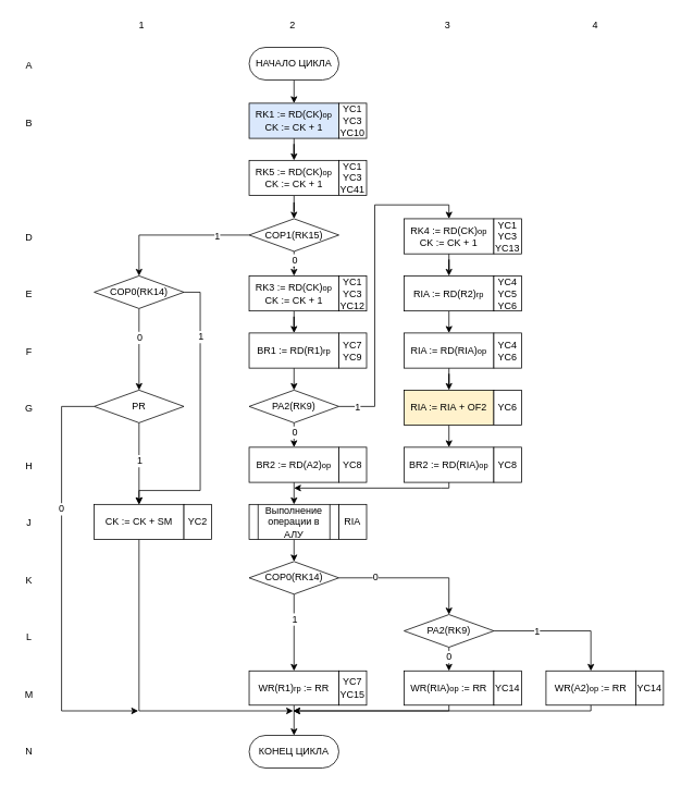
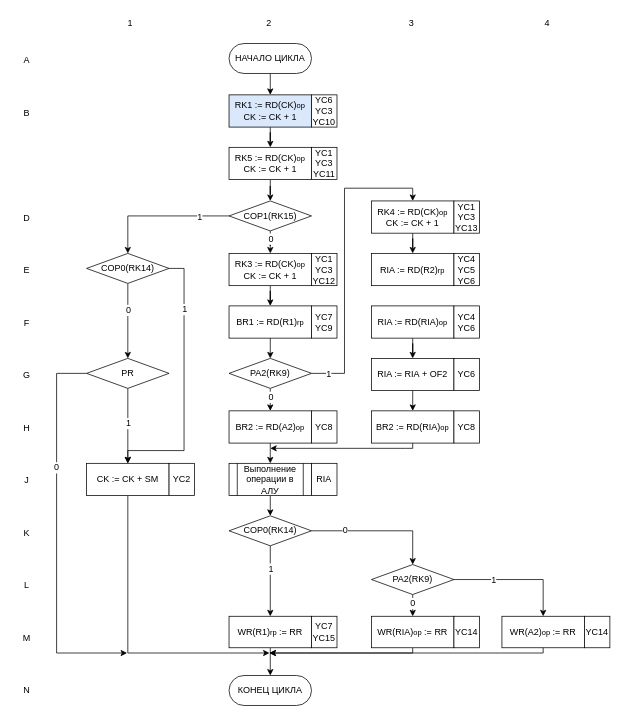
  <mxCell id="0" />
  <mxCell id="1" parent="0" />
  <mxCell id="2" style="edgeStyle=orthogonalEdgeStyle;rounded=0;orthogonalLoop=1;jettySize=auto;html=1;exitX=0.5;exitY=1;exitDx=0;exitDy=0;entryX=0.5;entryY=0;entryDx=0;entryDy=0;" edge="1" parent="1" source="3" target="108"><mxGeometry relative="1" as="geometry" /></mxCell>
  <mxCell id="3" value="НАЧАЛО ЦИКЛА" style="rounded=1;whiteSpace=wrap;html=1;arcSize=50;" vertex="1" parent="1"><mxGeometry x="305" y="57" width="110" height="40" as="geometry" /></mxCell>
  <mxCell id="4" style="edgeStyle=orthogonalEdgeStyle;rounded=0;orthogonalLoop=1;jettySize=auto;html=1;entryX=0.5;entryY=0;entryDx=0;entryDy=0;" edge="1" parent="1" source="108" target="105"><mxGeometry relative="1" as="geometry" /></mxCell>
  <mxCell id="5" style="edgeStyle=orthogonalEdgeStyle;rounded=0;orthogonalLoop=1;jettySize=auto;html=1;entryX=0.5;entryY=0;entryDx=0;entryDy=0;" edge="1" parent="1" source="9" target="99"><mxGeometry relative="1" as="geometry"><mxPoint x="360" y="257" as="targetPoint" /></mxGeometry></mxCell>
  <mxCell id="6" value="0" style="text;html=1;align=center;verticalAlign=middle;resizable=0;points=[];labelBackgroundColor=#ffffff;" vertex="1" connectable="0" parent="5"><mxGeometry x="0.2" relative="1" as="geometry"><mxPoint as="offset" /></mxGeometry></mxCell>
  <mxCell id="7" style="edgeStyle=orthogonalEdgeStyle;rounded=0;orthogonalLoop=1;jettySize=auto;html=1;exitX=0;exitY=0.5;exitDx=0;exitDy=0;entryX=0.5;entryY=0;entryDx=0;entryDy=0;" edge="1" parent="1" source="9" target="37"><mxGeometry relative="1" as="geometry"><mxPoint x="170" y="197" as="targetPoint" /></mxGeometry></mxCell>
  <mxCell id="8" value="1" style="text;html=1;align=center;verticalAlign=middle;resizable=0;points=[];labelBackgroundColor=#ffffff;" vertex="1" connectable="0" parent="7"><mxGeometry x="-0.571" y="1" relative="1" as="geometry"><mxPoint as="offset" /></mxGeometry></mxCell>
  <mxCell id="9" value="COP1(RK15)" style="rhombus;whiteSpace=wrap;html=1;" vertex="1" parent="1"><mxGeometry x="305" y="267" width="110" height="40" as="geometry" /></mxCell>
  <mxCell id="10" style="edgeStyle=orthogonalEdgeStyle;rounded=0;orthogonalLoop=1;jettySize=auto;html=1;exitX=1;exitY=0.5;exitDx=0;exitDy=0;entryX=0.5;entryY=0;entryDx=0;entryDy=0;" edge="1" parent="1" source="14" target="75"><mxGeometry relative="1" as="geometry"><mxPoint x="550" y="190" as="targetPoint" /><Array as="points"><mxPoint x="459" y="497" /><mxPoint x="459" y="250" /><mxPoint x="550" y="250" /></Array></mxGeometry></mxCell>
  <mxCell id="11" value="1" style="text;html=1;align=center;verticalAlign=middle;resizable=0;points=[];labelBackgroundColor=#ffffff;" vertex="1" connectable="0" parent="10"><mxGeometry x="-0.953" relative="1" as="geometry"><mxPoint x="13" as="offset" /></mxGeometry></mxCell>
  <mxCell id="12" style="edgeStyle=orthogonalEdgeStyle;rounded=0;orthogonalLoop=1;jettySize=auto;html=1;exitX=0.5;exitY=1;exitDx=0;exitDy=0;entryX=0.5;entryY=0;entryDx=0;entryDy=0;" edge="1" parent="1" source="14" target="90"><mxGeometry relative="1" as="geometry" /></mxCell>
  <mxCell id="13" value="0" style="text;html=1;align=center;verticalAlign=middle;resizable=0;points=[];labelBackgroundColor=#ffffff;" vertex="1" connectable="0" parent="12"><mxGeometry x="-0.3" y="2" relative="1" as="geometry"><mxPoint x="-2" as="offset" /></mxGeometry></mxCell>
  <mxCell id="14" value="PA2(RK9)" style="rhombus;whiteSpace=wrap;html=1;" vertex="1" parent="1"><mxGeometry x="305" y="477" width="110" height="40" as="geometry" /></mxCell>
  <mxCell id="15" style="edgeStyle=orthogonalEdgeStyle;rounded=0;orthogonalLoop=1;jettySize=auto;html=1;entryX=0.5;entryY=0;entryDx=0;entryDy=0;" edge="1" parent="1" source="105" target="9"><mxGeometry relative="1" as="geometry" /></mxCell>
  <mxCell id="16" style="edgeStyle=orthogonalEdgeStyle;rounded=0;orthogonalLoop=1;jettySize=auto;html=1;exitX=0.5;exitY=1;exitDx=0;exitDy=0;entryX=0.5;entryY=0;entryDx=0;entryDy=0;" edge="1" parent="1" source="90" target="93"><mxGeometry relative="1" as="geometry"><mxPoint x="360" y="657" as="sourcePoint" /></mxGeometry></mxCell>
  <mxCell id="17" style="edgeStyle=orthogonalEdgeStyle;rounded=0;orthogonalLoop=1;jettySize=auto;html=1;entryX=0.5;entryY=0;entryDx=0;entryDy=0;" edge="1" parent="1" source="99" target="96"><mxGeometry relative="1" as="geometry" /></mxCell>
  <mxCell id="18" style="edgeStyle=orthogonalEdgeStyle;rounded=0;orthogonalLoop=1;jettySize=auto;html=1;exitX=0.5;exitY=1;exitDx=0;exitDy=0;entryX=0.5;entryY=0;entryDx=0;entryDy=0;" edge="1" parent="1" source="93" target="23"><mxGeometry relative="1" as="geometry"><mxPoint x="360" y="677" as="sourcePoint" /></mxGeometry></mxCell>
  <mxCell id="19" style="edgeStyle=orthogonalEdgeStyle;rounded=0;orthogonalLoop=1;jettySize=auto;html=1;exitX=1;exitY=0.5;exitDx=0;exitDy=0;entryX=0.5;entryY=0;entryDx=0;entryDy=0;" edge="1" parent="1" source="23" target="66"><mxGeometry relative="1" as="geometry"><mxPoint x="569" y="720" as="targetPoint" /><Array as="points"><mxPoint x="550" y="707" /></Array></mxGeometry></mxCell>
  <mxCell id="20" value="0" style="text;html=1;align=center;verticalAlign=middle;resizable=0;points=[];labelBackgroundColor=#ffffff;" vertex="1" connectable="0" parent="19"><mxGeometry x="-0.506" y="3" relative="1" as="geometry"><mxPoint y="2" as="offset" /></mxGeometry></mxCell>
  <mxCell id="21" style="edgeStyle=orthogonalEdgeStyle;rounded=0;orthogonalLoop=1;jettySize=auto;html=1;exitX=0.5;exitY=1;exitDx=0;exitDy=0;entryX=0.5;entryY=0;entryDx=0;entryDy=0;" edge="1" parent="1" source="23" target="72"><mxGeometry relative="1" as="geometry"><mxPoint x="360" y="732" as="sourcePoint" /></mxGeometry></mxCell>
  <mxCell id="22" value="1" style="text;html=1;align=center;verticalAlign=middle;resizable=0;points=[];labelBackgroundColor=#ffffff;" vertex="1" connectable="0" parent="21"><mxGeometry x="-0.36" relative="1" as="geometry"><mxPoint as="offset" /></mxGeometry></mxCell>
  <mxCell id="23" value="COP0(RK14)" style="rhombus;whiteSpace=wrap;html=1;" vertex="1" parent="1"><mxGeometry x="305" y="687" width="110" height="40" as="geometry" /></mxCell>
  <mxCell id="24" style="edgeStyle=orthogonalEdgeStyle;rounded=0;orthogonalLoop=1;jettySize=auto;html=1;exitX=0.5;exitY=1;exitDx=0;exitDy=0;" edge="1" parent="1" source="60"><mxGeometry relative="1" as="geometry"><mxPoint x="359" y="870" as="targetPoint" /><mxPoint x="486" y="792" as="sourcePoint" /><Array as="points"><mxPoint x="550" y="870" /><mxPoint x="361" y="870" /></Array></mxGeometry></mxCell>
  <mxCell id="25" style="edgeStyle=orthogonalEdgeStyle;rounded=0;orthogonalLoop=1;jettySize=auto;html=1;exitX=0.5;exitY=1;exitDx=0;exitDy=0;entryX=0.5;entryY=0;entryDx=0;entryDy=0;" edge="1" parent="1" source="72" target="26"><mxGeometry relative="1" as="geometry" /></mxCell>
  <mxCell id="26" value="КОНЕЦ ЦИКЛА" style="rounded=1;whiteSpace=wrap;html=1;arcSize=50;" vertex="1" parent="1"><mxGeometry x="305" y="900" width="110" height="40" as="geometry" /></mxCell>
  <mxCell id="27" style="edgeStyle=orthogonalEdgeStyle;rounded=0;orthogonalLoop=1;jettySize=auto;html=1;exitX=0.5;exitY=1;exitDx=0;exitDy=0;" edge="1" parent="1" source="102"><mxGeometry relative="1" as="geometry"><mxPoint x="359" y="870" as="targetPoint" /><mxPoint x="170" y="442" as="sourcePoint" /><Array as="points"><mxPoint x="170" y="870" /><mxPoint x="359" y="870" /></Array></mxGeometry></mxCell>
  <mxCell id="28" style="edgeStyle=orthogonalEdgeStyle;rounded=0;orthogonalLoop=1;jettySize=auto;html=1;exitX=0.5;exitY=1;exitDx=0;exitDy=0;entryX=0.5;entryY=0;entryDx=0;entryDy=0;" edge="1" parent="1" source="32" target="102"><mxGeometry relative="1" as="geometry"><mxPoint x="169" y="357" as="targetPoint" /><mxPoint x="29" y="357" as="sourcePoint" /></mxGeometry></mxCell>
  <mxCell id="29" value="1" style="text;html=1;align=center;verticalAlign=middle;resizable=0;points=[];labelBackgroundColor=#ffffff;" vertex="1" connectable="0" parent="28"><mxGeometry x="-0.078" relative="1" as="geometry"><mxPoint as="offset" /></mxGeometry></mxCell>
  <mxCell id="30" style="edgeStyle=orthogonalEdgeStyle;rounded=0;orthogonalLoop=1;jettySize=auto;html=1;exitX=0;exitY=0.5;exitDx=0;exitDy=0;" edge="1" parent="1" source="32"><mxGeometry relative="1" as="geometry"><mxPoint x="169" y="870" as="targetPoint" /><mxPoint x="-16" y="377" as="sourcePoint" /><Array as="points"><mxPoint x="75" y="497" /><mxPoint x="75" y="870" /></Array></mxGeometry></mxCell>
  <mxCell id="31" value="0" style="text;html=1;align=center;verticalAlign=middle;resizable=0;points=[];labelBackgroundColor=#ffffff;" vertex="1" connectable="0" parent="30"><mxGeometry x="-0.348" y="-1" relative="1" as="geometry"><mxPoint as="offset" /></mxGeometry></mxCell>
  <mxCell id="32" value="PR" style="rhombus;whiteSpace=wrap;html=1;" vertex="1" parent="1"><mxGeometry x="115" y="477" width="110" height="40" as="geometry" /></mxCell>
  <mxCell id="33" style="edgeStyle=orthogonalEdgeStyle;rounded=0;orthogonalLoop=1;jettySize=auto;html=1;exitX=0.5;exitY=1;exitDx=0;exitDy=0;entryX=0.5;entryY=0;entryDx=0;entryDy=0;" edge="1" parent="1" source="37" target="32"><mxGeometry relative="1" as="geometry" /></mxCell>
  <mxCell id="34" value="0" style="text;html=1;align=center;verticalAlign=middle;resizable=0;points=[];labelBackgroundColor=#ffffff;" vertex="1" connectable="0" parent="33"><mxGeometry x="-0.3" relative="1" as="geometry"><mxPoint as="offset" /></mxGeometry></mxCell>
  <mxCell id="35" style="edgeStyle=orthogonalEdgeStyle;rounded=0;orthogonalLoop=1;jettySize=auto;html=1;exitX=1;exitY=0.5;exitDx=0;exitDy=0;entryX=0.5;entryY=0;entryDx=0;entryDy=0;" edge="1" parent="1" source="37" target="102"><mxGeometry relative="1" as="geometry"><mxPoint x="170" y="387" as="targetPoint" /><Array as="points"><mxPoint x="245" y="357" /><mxPoint x="245" y="600" /><mxPoint x="170" y="600" /></Array></mxGeometry></mxCell>
  <mxCell id="36" value="1" style="text;html=1;align=center;verticalAlign=middle;resizable=0;points=[];labelBackgroundColor=#ffffff;" vertex="1" connectable="0" parent="35"><mxGeometry x="-0.585" relative="1" as="geometry"><mxPoint as="offset" /></mxGeometry></mxCell>
  <mxCell id="37" value="COP0(RK14)" style="rhombus;whiteSpace=wrap;html=1;" vertex="1" parent="1"><mxGeometry x="115" y="337" width="110" height="40" as="geometry" /></mxCell>
  <mxCell id="38" value="A" style="text;html=1;align=center;verticalAlign=middle;resizable=0;points=[];autosize=1;" vertex="1" parent="1"><mxGeometry x="25" y="70" width="20" height="20" as="geometry" /></mxCell>
  <mxCell id="39" value="B" style="text;html=1;align=center;verticalAlign=middle;resizable=0;points=[];autosize=1;" vertex="1" parent="1"><mxGeometry x="25" y="140" width="20" height="20" as="geometry" /></mxCell>
  <mxCell id="40" value="D" style="text;html=1;align=center;verticalAlign=middle;resizable=0;points=[];autosize=1;" vertex="1" parent="1"><mxGeometry x="25" y="280" width="20" height="20" as="geometry" /></mxCell>
  <mxCell id="41" value="E" style="text;html=1;align=center;verticalAlign=middle;resizable=0;points=[];autosize=1;" vertex="1" parent="1"><mxGeometry x="25" y="350" width="20" height="20" as="geometry" /></mxCell>
  <mxCell id="42" value="F" style="text;html=1;align=center;verticalAlign=middle;resizable=0;points=[];autosize=1;" vertex="1" parent="1"><mxGeometry x="25" y="420" width="20" height="20" as="geometry" /></mxCell>
  <mxCell id="43" value="G" style="text;html=1;align=center;verticalAlign=middle;resizable=0;points=[];autosize=1;" vertex="1" parent="1"><mxGeometry x="25" y="490" width="20" height="20" as="geometry" /></mxCell>
  <mxCell id="44" value="H" style="text;html=1;align=center;verticalAlign=middle;resizable=0;points=[];autosize=1;" vertex="1" parent="1"><mxGeometry x="25" y="560" width="20" height="20" as="geometry" /></mxCell>
  <mxCell id="45" value="K" style="text;html=1;align=center;verticalAlign=middle;resizable=0;points=[];autosize=1;" vertex="1" parent="1"><mxGeometry x="25" y="700" width="20" height="20" as="geometry" /></mxCell>
  <mxCell id="46" value="L" style="text;html=1;align=center;verticalAlign=middle;resizable=0;points=[];autosize=1;" vertex="1" parent="1"><mxGeometry x="25" y="770" width="20" height="20" as="geometry" /></mxCell>
  <mxCell id="47" value="M" style="text;html=1;align=center;verticalAlign=middle;resizable=0;points=[];autosize=1;" vertex="1" parent="1"><mxGeometry x="20" y="840" width="30" height="20" as="geometry" /></mxCell>
  <mxCell id="48" value="N" style="text;html=1;align=center;verticalAlign=middle;resizable=0;points=[];autosize=1;" vertex="1" parent="1"><mxGeometry x="25" y="910" width="20" height="20" as="geometry" /></mxCell>
  <mxCell id="49" value="1" style="text;html=1;align=center;verticalAlign=middle;resizable=0;points=[];autosize=1;" vertex="1" parent="1"><mxGeometry x="162.5" y="20" width="20" height="20" as="geometry" /></mxCell>
  <mxCell id="50" value="2" style="text;html=1;align=center;verticalAlign=middle;resizable=0;points=[];autosize=1;" vertex="1" parent="1"><mxGeometry x="347.5" y="20" width="20" height="20" as="geometry" /></mxCell>
  <mxCell id="51" value="3" style="text;html=1;align=center;verticalAlign=middle;resizable=0;points=[];autosize=1;" vertex="1" parent="1"><mxGeometry x="537.5" y="20" width="20" height="20" as="geometry" /></mxCell>
  <mxCell id="52" style="edgeStyle=orthogonalEdgeStyle;rounded=0;orthogonalLoop=1;jettySize=auto;html=1;entryX=0.5;entryY=0;entryDx=0;entryDy=0;" edge="1" parent="1" source="75" target="78"><mxGeometry relative="1" as="geometry" /></mxCell>
- <mxCell id="53" style="edgeStyle=orthogonalEdgeStyle;rounded=0;orthogonalLoop=1;jettySize=auto;html=1;exitX=0.5;exitY=1;exitDx=0;exitDy=0;entryX=0.5;entryY=0;entryDx=0;entryDy=0;" edge="1" parent="1" source="78" target="81"><mxGeometry relative="1" as="geometry"><mxPoint x="550" y="407" as="targetPoint" /></mxGeometry></mxCell>
  <mxCell id="54" style="edgeStyle=orthogonalEdgeStyle;rounded=0;orthogonalLoop=1;jettySize=auto;html=1;exitX=0.5;exitY=1;exitDx=0;exitDy=0;entryX=0.5;entryY=0;entryDx=0;entryDy=0;" edge="1" parent="1" source="84" target="87"><mxGeometry relative="1" as="geometry" /></mxCell>
  <mxCell id="55" style="edgeStyle=orthogonalEdgeStyle;rounded=0;orthogonalLoop=1;jettySize=auto;html=1;exitX=0.5;exitY=1;exitDx=0;exitDy=0;" edge="1" parent="1" source="87"><mxGeometry relative="1" as="geometry"><mxPoint x="360" y="597" as="targetPoint" /><mxPoint x="550" y="647" as="sourcePoint" /><Array as="points"><mxPoint x="540" y="597" /><mxPoint x="360" y="597" /></Array></mxGeometry></mxCell>
  <mxCell id="56" style="edgeStyle=orthogonalEdgeStyle;rounded=0;orthogonalLoop=1;jettySize=auto;html=1;exitX=0.5;exitY=1;exitDx=0;exitDy=0;entryX=0.5;entryY=0;entryDx=0;entryDy=0;" edge="1" parent="1" source="96" target="14"><mxGeometry relative="1" as="geometry" /></mxCell>
  <mxCell id="57" value="J" style="text;html=1;align=center;verticalAlign=middle;resizable=0;points=[];autosize=1;" vertex="1" parent="1"><mxGeometry x="25" y="630" width="20" height="20" as="geometry" /></mxCell>
  <mxCell id="58" style="edgeStyle=orthogonalEdgeStyle;rounded=0;orthogonalLoop=1;jettySize=auto;html=1;entryX=0.5;entryY=0;entryDx=0;entryDy=0;" edge="1" parent="1" source="81" target="84"><mxGeometry relative="1" as="geometry" /></mxCell>
  <mxCell id="59" value="" style="group" vertex="1" connectable="0" parent="1"><mxGeometry x="495" y="821" width="144" height="42" as="geometry" /></mxCell>
  <mxCell id="60" value="WR(RIA)&lt;font size=&quot;1&quot;&gt;op&lt;/font&gt; := RR" style="rounded=0;whiteSpace=wrap;html=1;" vertex="1" parent="59"><mxGeometry width="110" height="42" as="geometry" /></mxCell>
  <mxCell id="61" value="YC14" style="rounded=0;whiteSpace=wrap;html=1;" vertex="1" parent="59"><mxGeometry x="110" width="34" height="42" as="geometry" /></mxCell>
  <mxCell id="62" style="edgeStyle=orthogonalEdgeStyle;rounded=0;orthogonalLoop=1;jettySize=auto;html=1;entryX=0.5;entryY=0;entryDx=0;entryDy=0;" edge="1" parent="1" source="66" target="60"><mxGeometry relative="1" as="geometry"><Array as="points"><mxPoint x="550" y="800" /><mxPoint x="550" y="800" /></Array></mxGeometry></mxCell>
  <mxCell id="63" value="0" style="text;html=1;align=center;verticalAlign=middle;resizable=0;points=[];labelBackgroundColor=#ffffff;" vertex="1" connectable="0" parent="62"><mxGeometry x="-0.053" y="-3" relative="1" as="geometry"><mxPoint x="2" y="-3" as="offset" /></mxGeometry></mxCell>
  <mxCell id="64" style="edgeStyle=orthogonalEdgeStyle;rounded=0;orthogonalLoop=1;jettySize=auto;html=1;entryX=0.5;entryY=0;entryDx=0;entryDy=0;" edge="1" parent="1" source="66" target="68"><mxGeometry relative="1" as="geometry" /></mxCell>
  <mxCell id="65" value="1" style="text;html=1;align=center;verticalAlign=middle;resizable=0;points=[];labelBackgroundColor=#ffffff;" vertex="1" connectable="0" parent="64"><mxGeometry x="-0.446" y="4" relative="1" as="geometry"><mxPoint x="5" y="4" as="offset" /></mxGeometry></mxCell>
  <mxCell id="66" value="PA2(RK9)" style="rhombus;whiteSpace=wrap;html=1;" vertex="1" parent="1"><mxGeometry x="495" y="752" width="110" height="40" as="geometry" /></mxCell>
  <mxCell id="67" value="" style="group" vertex="1" connectable="0" parent="1"><mxGeometry x="669" y="821" width="144" height="42" as="geometry" /></mxCell>
  <mxCell id="68" value="WR(A2)&lt;font size=&quot;1&quot;&gt;op&lt;/font&gt; := RR" style="rounded=0;whiteSpace=wrap;html=1;" vertex="1" parent="67"><mxGeometry width="110" height="42" as="geometry" /></mxCell>
  <mxCell id="69" value="YC14" style="rounded=0;whiteSpace=wrap;html=1;" vertex="1" parent="67"><mxGeometry x="110" width="34" height="42" as="geometry" /></mxCell>
  <mxCell id="70" style="edgeStyle=orthogonalEdgeStyle;rounded=0;orthogonalLoop=1;jettySize=auto;html=1;" edge="1" parent="1" source="68"><mxGeometry relative="1" as="geometry"><mxPoint x="359" y="870" as="targetPoint" /><Array as="points"><mxPoint x="724" y="870" /></Array></mxGeometry></mxCell>
  <mxCell id="71" value="" style="group" vertex="1" connectable="0" parent="1"><mxGeometry x="305" y="821" width="144" height="42" as="geometry" /></mxCell>
  <mxCell id="72" value="WR(R1)&lt;font size=&quot;1&quot;&gt;rp&lt;/font&gt; := RR" style="rounded=0;whiteSpace=wrap;html=1;" vertex="1" parent="71"><mxGeometry width="110" height="42" as="geometry" /></mxCell>
  <mxCell id="73" value="YC7&lt;br&gt;YC15" style="rounded=0;whiteSpace=wrap;html=1;" vertex="1" parent="71"><mxGeometry x="110" width="34" height="42" as="geometry" /></mxCell>
  <mxCell id="74" value="" style="group" vertex="1" connectable="0" parent="1"><mxGeometry x="495" y="267" width="144" height="43" as="geometry" /></mxCell>
  <mxCell id="75" value="RK4 := RD(CK)&lt;font size=&quot;1&quot;&gt;op&lt;br&gt;&lt;/font&gt;CK := CK + 1&lt;font size=&quot;1&quot;&gt;&lt;br&gt;&lt;/font&gt;" style="rounded=0;whiteSpace=wrap;html=1;" vertex="1" parent="74"><mxGeometry width="110" height="43" as="geometry" /></mxCell>
  <mxCell id="76" value="YC1&lt;br&gt;YC3&lt;br&gt;YC13" style="rounded=0;whiteSpace=wrap;html=1;" vertex="1" parent="74"><mxGeometry x="110" width="34" height="43" as="geometry" /></mxCell>
  <mxCell id="77" value="" style="group" vertex="1" connectable="0" parent="1"><mxGeometry x="495" y="337" width="144" height="43" as="geometry" /></mxCell>
  <mxCell id="78" value="RIA := RD(R2)&lt;span style=&quot;font-size: x-small&quot;&gt;rp&lt;/span&gt;" style="rounded=0;whiteSpace=wrap;html=1;" vertex="1" parent="77"><mxGeometry width="110" height="43" as="geometry" /></mxCell>
  <mxCell id="79" value="YC4&lt;br&gt;YC5&lt;br&gt;YC6" style="rounded=0;whiteSpace=wrap;html=1;" vertex="1" parent="77"><mxGeometry x="110" width="34" height="43" as="geometry" /></mxCell>
  <mxCell id="80" value="" style="group" vertex="1" connectable="0" parent="1"><mxGeometry x="495" y="407" width="144" height="43" as="geometry" /></mxCell>
  <mxCell id="81" value="RIA := RD(RIA)&lt;span style=&quot;font-size: x-small&quot;&gt;op&lt;/span&gt;" style="rounded=0;whiteSpace=wrap;html=1;" vertex="1" parent="80"><mxGeometry width="110" height="43" as="geometry" /></mxCell>
  <mxCell id="82" value="YC4&lt;br&gt;YC6" style="rounded=0;whiteSpace=wrap;html=1;" vertex="1" parent="80"><mxGeometry x="110" width="34" height="43" as="geometry" /></mxCell>
  <mxCell id="83" value="" style="group" vertex="1" connectable="0" parent="1"><mxGeometry x="495" y="477" width="144" height="43" as="geometry" /></mxCell>
- <mxCell id="84" value="RIA := RIA&amp;nbsp;+ OF2" style="rounded=0;whiteSpace=wrap;html=1;fillColor=#fff2cc;" vertex="1" parent="83"><mxGeometry width="110" height="43" as="geometry" /></mxCell>
+ <mxCell id="84" value="RIA := RIA&amp;nbsp;+ OF2" style="rounded=0;whiteSpace=wrap;html=1;" vertex="1" parent="83"><mxGeometry width="110" height="43" as="geometry" /></mxCell>
  <mxCell id="85" value="YC6" style="rounded=0;whiteSpace=wrap;html=1;" vertex="1" parent="83"><mxGeometry x="110" width="34" height="43" as="geometry" /></mxCell>
  <mxCell id="86" value="" style="group" vertex="1" connectable="0" parent="1"><mxGeometry x="495" y="547" width="144" height="43" as="geometry" /></mxCell>
  <mxCell id="87" value="BR2 := RD(RIA)&lt;span style=&quot;font-size: x-small&quot;&gt;op&lt;/span&gt;" style="rounded=0;whiteSpace=wrap;html=1;" vertex="1" parent="86"><mxGeometry width="110" height="43" as="geometry" /></mxCell>
  <mxCell id="88" value="YC8" style="rounded=0;whiteSpace=wrap;html=1;" vertex="1" parent="86"><mxGeometry x="110" width="34" height="43" as="geometry" /></mxCell>
  <mxCell id="89" value="" style="group" vertex="1" connectable="0" parent="1"><mxGeometry x="305" y="547" width="144" height="43" as="geometry" /></mxCell>
  <mxCell id="90" value="BR2 := RD(A2)&lt;span style=&quot;font-size: x-small&quot;&gt;op&lt;/span&gt;" style="rounded=0;whiteSpace=wrap;html=1;" vertex="1" parent="89"><mxGeometry width="110" height="43" as="geometry" /></mxCell>
  <mxCell id="91" value="YC8" style="rounded=0;whiteSpace=wrap;html=1;" vertex="1" parent="89"><mxGeometry x="110" width="34" height="43" as="geometry" /></mxCell>
  <mxCell id="92" value="" style="group" vertex="1" connectable="0" parent="1"><mxGeometry x="305" y="617" width="144" height="43" as="geometry" /></mxCell>
  <mxCell id="93" value="Выполнение операции в АЛУ" style="shape=process;whiteSpace=wrap;html=1;backgroundOutline=1;" vertex="1" parent="92"><mxGeometry width="110" height="43" as="geometry" /></mxCell>
  <mxCell id="94" value="RIA" style="rounded=0;whiteSpace=wrap;html=1;" vertex="1" parent="92"><mxGeometry x="110" width="34" height="43" as="geometry" /></mxCell>
  <mxCell id="95" value="" style="group" vertex="1" connectable="0" parent="1"><mxGeometry x="305" y="407" width="144" height="43" as="geometry" /></mxCell>
  <mxCell id="96" value="BR1 := RD(R1)&lt;span style=&quot;font-size: x-small&quot;&gt;rp&lt;/span&gt;" style="rounded=0;whiteSpace=wrap;html=1;" vertex="1" parent="95"><mxGeometry width="110" height="43" as="geometry" /></mxCell>
  <mxCell id="97" value="YC7&lt;br&gt;YC9" style="rounded=0;whiteSpace=wrap;html=1;" vertex="1" parent="95"><mxGeometry x="110" width="34" height="43" as="geometry" /></mxCell>
  <mxCell id="98" value="" style="group" vertex="1" connectable="0" parent="1"><mxGeometry x="305" y="337" width="144" height="43" as="geometry" /></mxCell>
  <mxCell id="99" value="RK3 := RD(CK)&lt;font size=&quot;1&quot;&gt;op&lt;br&gt;&lt;/font&gt;CK := CK + 1&lt;font size=&quot;1&quot;&gt;&lt;br&gt;&lt;/font&gt;" style="rounded=0;whiteSpace=wrap;html=1;" vertex="1" parent="98"><mxGeometry width="110" height="43" as="geometry" /></mxCell>
  <mxCell id="100" value="YC1&lt;br&gt;YC3&lt;br&gt;YC12" style="rounded=0;whiteSpace=wrap;html=1;" vertex="1" parent="98"><mxGeometry x="110" width="34" height="43" as="geometry" /></mxCell>
  <mxCell id="101" value="" style="group" vertex="1" connectable="0" parent="1"><mxGeometry x="115" y="617" width="144" height="43" as="geometry" /></mxCell>
  <mxCell id="102" value="CK := CK + SM" style="rounded=0;whiteSpace=wrap;html=1;" vertex="1" parent="101"><mxGeometry width="110" height="43" as="geometry" /></mxCell>
  <mxCell id="103" value="YC2" style="rounded=0;whiteSpace=wrap;html=1;" vertex="1" parent="101"><mxGeometry x="110" width="34" height="43" as="geometry" /></mxCell>
  <mxCell id="104" value="" style="group" vertex="1" connectable="0" parent="1"><mxGeometry x="305" y="195.5" width="144" height="43" as="geometry" /></mxCell>
  <mxCell id="105" value="RK5 := RD(CK)&lt;font size=&quot;1&quot;&gt;op&lt;br&gt;&lt;/font&gt;CK := CK + 1&lt;font size=&quot;1&quot;&gt;&lt;br&gt;&lt;/font&gt;" style="rounded=0;whiteSpace=wrap;html=1;" vertex="1" parent="104"><mxGeometry width="110" height="43" as="geometry" /></mxCell>
- <mxCell id="106" value="YC1&lt;br&gt;YC3&lt;br&gt;YC41" style="rounded=0;whiteSpace=wrap;html=1;" vertex="1" parent="104"><mxGeometry x="110" width="34" height="43" as="geometry" /></mxCell>
+ <mxCell id="106" value="YC1&lt;br&gt;YC3&lt;br&gt;YC11" style="rounded=0;whiteSpace=wrap;html=1;" vertex="1" parent="104"><mxGeometry x="110" width="34" height="43" as="geometry" /></mxCell>
  <mxCell id="107" value="" style="group" vertex="1" connectable="0" parent="1"><mxGeometry x="305" y="125.5" width="144" height="43" as="geometry" /></mxCell>
  <mxCell id="108" value="RK1 := RD(CK)&lt;font size=&quot;1&quot;&gt;op&lt;br&gt;&lt;/font&gt;CK := CK + 1&lt;font size=&quot;1&quot;&gt;&lt;br&gt;&lt;/font&gt;" style="rounded=0;whiteSpace=wrap;html=1;fillColor=#dae8fc;" vertex="1" parent="107"><mxGeometry width="110" height="43" as="geometry" /></mxCell>
- <mxCell id="109" value="YC1&lt;br&gt;YC3&lt;br&gt;YC10" style="rounded=0;whiteSpace=wrap;html=1;" vertex="1" parent="107"><mxGeometry x="110" width="34" height="43" as="geometry" /></mxCell>
+ <mxCell id="109" value="YC6&lt;br&gt;YC3&lt;br&gt;YC10" style="rounded=0;whiteSpace=wrap;html=1;" vertex="1" parent="107"><mxGeometry x="110" width="34" height="43" as="geometry" /></mxCell>
  <mxCell id="110" value="4" style="text;html=1;align=center;verticalAlign=middle;resizable=0;points=[];autosize=1;" vertex="1" parent="1"><mxGeometry x="719" y="20" width="20" height="20" as="geometry" /></mxCell>
